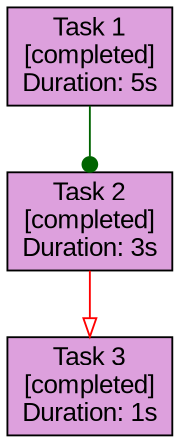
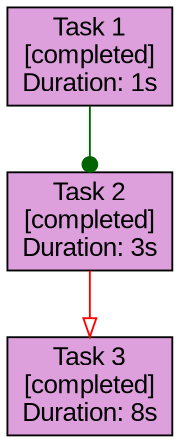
  digraph {
    rankdir=TB
    node [fillcolor=plum fontname=Arial shape=box style=filled]
    edge [fontname=Arial]
-   n1 [label="Task 1\n[completed]\nDuration: 5s"]
+   n1 [label="Task 1\n[completed]\nDuration: 1s"]
    n2 [label="Task 2\n[completed]\nDuration: 3s"]
-   n3 [label="Task 3\n[completed]\nDuration: 1s"]
+   n3 [label="Task 3\n[completed]\nDuration: 8s"]
    n1 -> n2 [arrowhead=dot color=darkgreen]
    n2 -> n3 [arrowhead=onormal color=red]
  }
